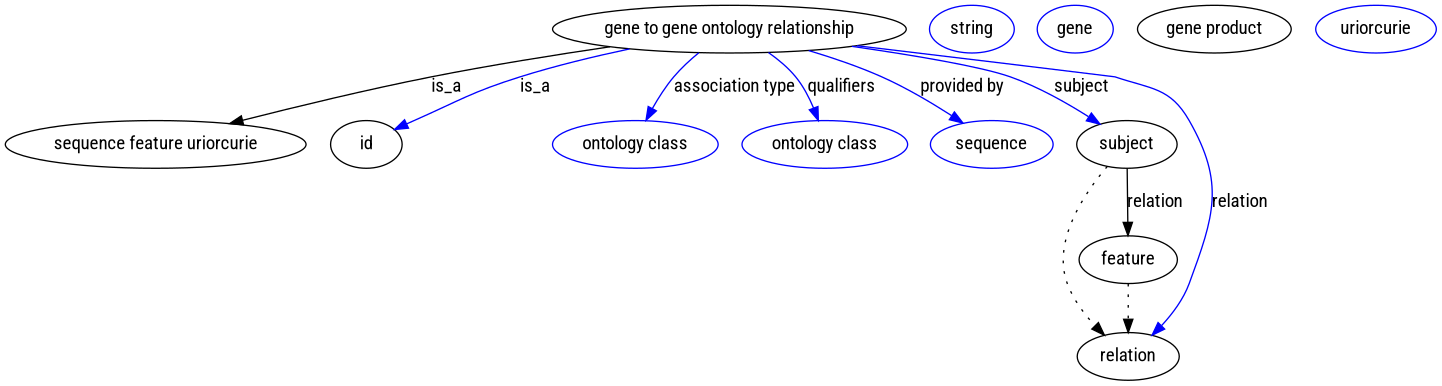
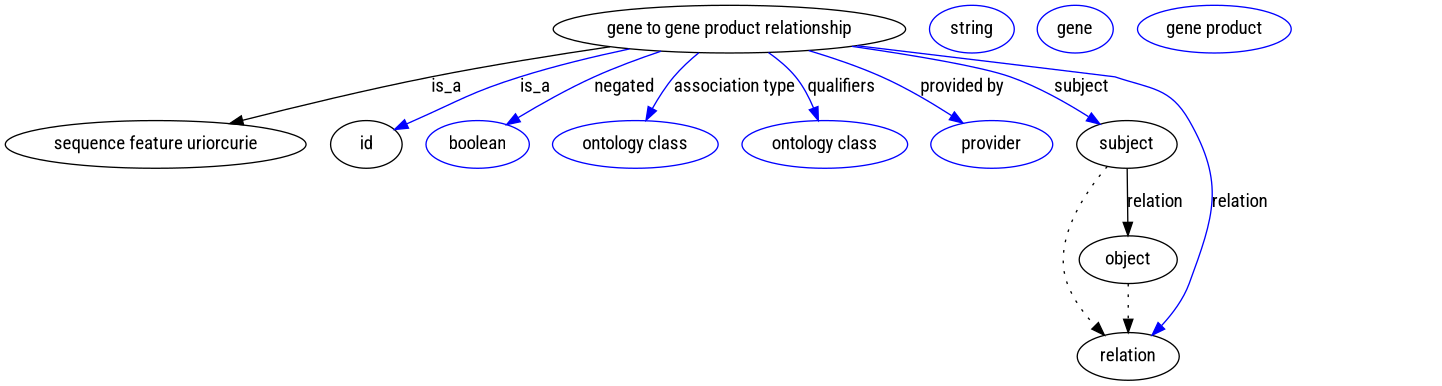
  digraph {
    fontname="Roboto Condensed"
    node [fontname="Roboto Condensed" color=blue]
    edge [fontname="Roboto Condensed" color=blue style=solid]
-   n1 [height=0.5 label="gene to gene ontology relationship" width=3.5747 color=""]
+   n1 [height=0.5 label="gene to gene product relationship" width=3.5747 color=""]
    n2 [height=0.5 label="sequence feature uriorcurie" width=3.1594 color=""]
    id [height=0.5 width=0.75 color=""]
+   n4 [height=0.5 label=boolean width=1.0652]
    n5 [height=0.5 label="ontology class" width=1.7151]
    n6 [height=0.5 label="ontology class" width=1.7151]
-   n7 [height=0.5 label=sequence width=1.1193]
+   n7 [height=0.5 label=provider width=1.1193]
    subject [height=0.5 width=0.99297 color=""]
    relation [height=0.5 width=1.0471 color=""]
-   object [height=0.5 width=0.9027 label=feature color=""]
+   object [height=0.5 width=0.9027 color=""]
    n11 [height=0.5 label=string width=0.84854]
    n12 [height=0.5 label=gene width=0.75827]
-   n13 [color=black height=0.5 label="gene product" width=1.5707]
-   n14 [height=0.5 label=uriorcurie width=1.2638]
+   n13 [height=0.5 label="gene product" width=1.5707]
    n1 -> n2 [label=is_a color="" style=""]
    n1 -> id [label=is_a]
+   n1 -> n4 [label=negated]
    n1 -> n5 [label="association type"]
    n1 -> n6 [label=qualifiers]
    n1 -> n7 [label="provided by"]
    n1 -> subject [label=subject]
    n1 -> relation [label=relation]
    subject -> relation [style=dotted color=""]
    subject -> object [label=relation color="" style=""]
    object -> relation [style=dotted color=""]
  }
